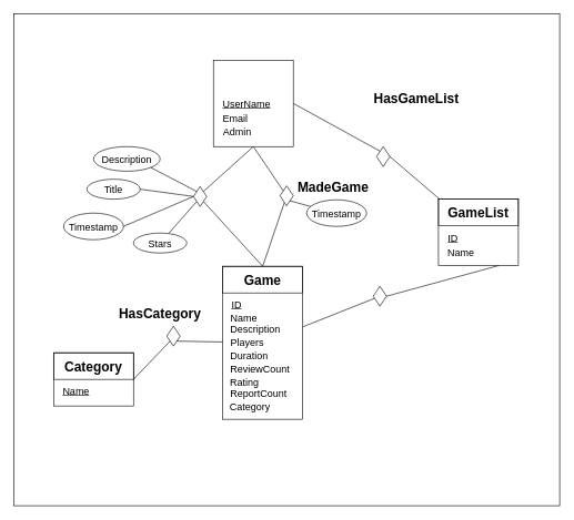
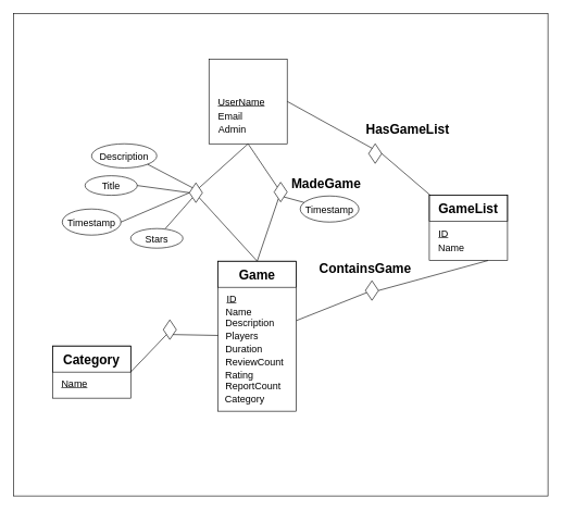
  <mxCell id="0" />
  <mxCell id="1" parent="0" />
  <mxCell id="2" value="" style="rounded=0;whiteSpace=wrap;html=1;strokeColor=#000000;fontSize=15;fontColor=#000000;fillColor=default;gradientColor=none;" vertex="1" parent="1"><mxGeometry x="20" y="20" width="820" height="740" as="geometry" /></mxCell>
  <mxCell id="3" style="edgeStyle=none;html=1;" edge="1" parent="1" source="7"><mxGeometry relative="1" as="geometry"><mxPoint x="380" y="180" as="targetPoint" /></mxGeometry></mxCell>
  <mxCell id="4" style="edgeStyle=none;html=1;exitX=0.5;exitY=1;exitDx=0;exitDy=0;strokeColor=default;fontSize=15;endArrow=none;endFill=0;" edge="1" parent="1" source="7" target="26"><mxGeometry relative="1" as="geometry" /></mxCell>
  <mxCell id="5" style="edgeStyle=none;html=1;exitX=1;exitY=0.5;exitDx=0;exitDy=0;entryX=1;entryY=0.5;entryDx=0;entryDy=0;strokeColor=default;fontSize=15;endArrow=none;endFill=0;" edge="1" parent="1" source="7" target="15"><mxGeometry relative="1" as="geometry" /></mxCell>
  <mxCell id="6" style="edgeStyle=none;html=1;exitX=0.5;exitY=1;exitDx=0;exitDy=0;entryX=1;entryY=0;entryDx=0;entryDy=0;strokeColor=default;fontSize=15;endArrow=none;endFill=0;" edge="1" parent="1" source="7" target="34"><mxGeometry relative="1" as="geometry" /></mxCell>
  <mxCell id="7" value="" style="whiteSpace=wrap;html=1;" vertex="1" parent="1"><mxGeometry x="320" y="90" width="120" height="130" as="geometry" /></mxCell>
  <mxCell id="8" value="UserName" style="text;html=1;strokeColor=none;fillColor=none;align=center;verticalAlign=middle;whiteSpace=wrap;rounded=0;fontSize=15;fontStyle=4" vertex="1" parent="1"><mxGeometry x="340" y="140" width="60" height="30" as="geometry" /></mxCell>
  <mxCell id="9" value="Email" style="text;html=1;strokeColor=none;fillColor=none;align=center;verticalAlign=middle;whiteSpace=wrap;rounded=0;fontSize=15;" vertex="1" parent="1"><mxGeometry x="323" y="162" width="60" height="30" as="geometry" /></mxCell>
  <mxCell id="10" value="Admin" style="text;html=1;strokeColor=none;fillColor=none;align=center;verticalAlign=middle;whiteSpace=wrap;rounded=0;fontSize=15;" vertex="1" parent="1"><mxGeometry x="326" y="182" width="60" height="30" as="geometry" /></mxCell>
  <mxCell id="11" style="edgeStyle=none;html=1;strokeColor=default;fontSize=15;endArrow=none;endFill=0;" edge="1" parent="1" source="46" target="22"><mxGeometry relative="1" as="geometry" /></mxCell>
  <mxCell id="12" style="edgeStyle=none;html=1;exitX=0.5;exitY=0;exitDx=0;exitDy=0;strokeColor=default;fontSize=15;endArrow=none;endFill=0;" edge="1" parent="1" source="47" target="26"><mxGeometry relative="1" as="geometry" /></mxCell>
  <mxCell id="13" style="edgeStyle=none;html=1;exitX=0.5;exitY=0;exitDx=0;exitDy=0;entryX=1;entryY=1;entryDx=0;entryDy=0;strokeColor=default;fontSize=15;endArrow=none;endFill=0;" edge="1" parent="1" source="47" target="34"><mxGeometry relative="1" as="geometry" /></mxCell>
  <mxCell id="14" style="edgeStyle=none;html=1;entryX=1;entryY=0.5;entryDx=0;entryDy=0;strokeColor=default;fontSize=15;endArrow=none;endFill=0;" edge="1" parent="1" source="18" target="15"><mxGeometry relative="1" as="geometry" /></mxCell>
  <mxCell id="15" value="" style="rhombus;whiteSpace=wrap;html=1;strokeColor=default;fontSize=15;" vertex="1" parent="1"><mxGeometry x="565" y="220" width="20" height="30" as="geometry" /></mxCell>
- <mxCell id="16" value="HasGameList" style="text;html=1;strokeColor=none;fillColor=none;align=center;verticalAlign=middle;whiteSpace=wrap;rounded=0;fontSize=20;fontStyle=1" vertex="1" parent="1"><mxGeometry x="565" y="127" width="120" height="40" as="geometry" /></mxCell>
+ <mxCell id="16" value="HasGameList" style="text;html=1;strokeColor=none;fillColor=none;align=center;verticalAlign=middle;whiteSpace=wrap;rounded=0;fontSize=20;fontStyle=1" vertex="1" parent="1"><mxGeometry x="565" y="177" width="120" height="40" as="geometry" /></mxCell>
  <mxCell id="17" value="" style="group" vertex="1" connectable="0" parent="1"><mxGeometry x="650" y="299" width="128" height="100" as="geometry" /></mxCell>
  <mxCell id="18" value="" style="whiteSpace=wrap;html=1;" vertex="1" parent="17"><mxGeometry x="8" width="120" height="100" as="geometry" /></mxCell>
  <mxCell id="19" value="GameList" style="text;html=1;strokeColor=default;fillColor=none;align=center;verticalAlign=middle;whiteSpace=wrap;rounded=0;fontSize=20;fontStyle=1" vertex="1" parent="17"><mxGeometry x="8" width="120" height="40" as="geometry" /></mxCell>
  <mxCell id="20" value="ID" style="text;html=1;strokeColor=none;fillColor=none;align=center;verticalAlign=middle;whiteSpace=wrap;rounded=0;fontSize=15;fontStyle=4" vertex="1" parent="17"><mxGeometry y="43" width="60" height="30" as="geometry" /></mxCell>
  <mxCell id="21" value="Name" style="text;html=1;strokeColor=none;fillColor=none;align=center;verticalAlign=middle;whiteSpace=wrap;rounded=0;fontSize=15;" vertex="1" parent="17"><mxGeometry x="12" y="65" width="60" height="30" as="geometry" /></mxCell>
  <mxCell id="22" value="" style="rhombus;whiteSpace=wrap;html=1;strokeColor=default;fontSize=15;" vertex="1" parent="1"><mxGeometry x="560" y="430" width="20" height="30" as="geometry" /></mxCell>
  <mxCell id="23" style="edgeStyle=none;html=1;exitX=0.75;exitY=1;exitDx=0;exitDy=0;entryX=1;entryY=0.5;entryDx=0;entryDy=0;strokeColor=default;fontSize=15;endArrow=none;endFill=0;" edge="1" parent="1" source="18" target="22"><mxGeometry relative="1" as="geometry" /></mxCell>
+ <mxCell id="24" value="ContainsGame" style="text;html=1;strokeColor=none;fillColor=none;align=center;verticalAlign=middle;whiteSpace=wrap;rounded=0;fontSize=20;fontStyle=1" vertex="1" parent="1"><mxGeometry x="500" y="390" width="120" height="40" as="geometry" /></mxCell>
  <mxCell id="25" value="" style="group" vertex="1" connectable="0" parent="1"><mxGeometry x="420" y="260" width="140" height="80" as="geometry" /></mxCell>
  <mxCell id="26" value="" style="rhombus;whiteSpace=wrap;html=1;strokeColor=default;fontSize=15;" vertex="1" parent="25"><mxGeometry y="19" width="20" height="30" as="geometry" /></mxCell>
  <mxCell id="27" value="MadeGame" style="text;html=1;strokeColor=none;fillColor=none;align=center;verticalAlign=middle;whiteSpace=wrap;rounded=0;fontSize=20;fontStyle=1" vertex="1" parent="25"><mxGeometry x="20" width="120" height="40" as="geometry" /></mxCell>
  <mxCell id="28" value="" style="ellipse;whiteSpace=wrap;html=1;strokeColor=default;fontSize=15;" vertex="1" parent="25"><mxGeometry x="40" y="40" width="90" height="40" as="geometry" /></mxCell>
  <mxCell id="29" style="edgeStyle=none;html=1;exitX=1;exitY=1;exitDx=0;exitDy=0;strokeColor=default;fontSize=15;endArrow=none;endFill=0;" edge="1" parent="25" source="26" target="28"><mxGeometry relative="1" as="geometry"><mxPoint x="60" y="60" as="targetPoint" /></mxGeometry></mxCell>
  <mxCell id="30" value="Timestamp" style="text;html=1;strokeColor=none;fillColor=none;align=center;verticalAlign=middle;whiteSpace=wrap;rounded=0;fontSize=15;" vertex="1" parent="25"><mxGeometry x="55" y="45" width="60" height="30" as="geometry" /></mxCell>
  <mxCell id="31" style="edgeStyle=none;html=1;exitX=0;exitY=1;exitDx=0;exitDy=0;strokeColor=default;fontSize=15;endArrow=none;endFill=0;" edge="1" parent="1" source="34" target="59"><mxGeometry relative="1" as="geometry" /></mxCell>
  <mxCell id="32" style="edgeStyle=none;html=1;exitX=0;exitY=0;exitDx=0;exitDy=0;entryX=1;entryY=1;entryDx=0;entryDy=0;strokeColor=default;fontSize=15;endArrow=none;endFill=0;" edge="1" parent="1" source="34" target="37"><mxGeometry relative="1" as="geometry" /></mxCell>
  <mxCell id="33" style="edgeStyle=none;html=1;exitX=0;exitY=0.5;exitDx=0;exitDy=0;entryX=1;entryY=0.5;entryDx=0;entryDy=0;strokeColor=default;fontSize=15;endArrow=none;endFill=0;" edge="1" parent="1" source="34" target="40"><mxGeometry relative="1" as="geometry" /></mxCell>
  <mxCell id="34" value="" style="rhombus;whiteSpace=wrap;html=1;strokeColor=default;fontSize=15;" vertex="1" parent="1"><mxGeometry x="290" y="280" width="20" height="30" as="geometry" /></mxCell>
  <mxCell id="35" style="edgeStyle=none;html=1;exitX=1;exitY=0.5;exitDx=0;exitDy=0;entryX=0;entryY=0.5;entryDx=0;entryDy=0;strokeColor=default;fontSize=15;endArrow=none;endFill=0;" edge="1" parent="1" source="43" target="34"><mxGeometry relative="1" as="geometry" /></mxCell>
  <mxCell id="36" value="" style="group" vertex="1" connectable="0" parent="1"><mxGeometry x="140" y="220" width="100" height="37" as="geometry" /></mxCell>
  <mxCell id="37" value="" style="ellipse;whiteSpace=wrap;html=1;strokeColor=default;fontSize=15;gradientColor=none;fillColor=none;" vertex="1" parent="36"><mxGeometry width="100" height="37" as="geometry" /></mxCell>
  <mxCell id="38" value="Description" style="text;html=1;strokeColor=none;fillColor=none;align=center;verticalAlign=middle;whiteSpace=wrap;rounded=0;fontSize=15;" vertex="1" parent="36"><mxGeometry x="20" y="3.5" width="60" height="30" as="geometry" /></mxCell>
  <mxCell id="39" value="" style="group" vertex="1" connectable="0" parent="1"><mxGeometry x="130" y="269" width="80" height="30" as="geometry" /></mxCell>
  <mxCell id="40" value="" style="ellipse;whiteSpace=wrap;html=1;strokeColor=default;fontSize=15;gradientColor=none;fillColor=none;" vertex="1" parent="39"><mxGeometry width="80" height="30" as="geometry" /></mxCell>
  <mxCell id="41" value="Title" style="text;html=1;strokeColor=none;fillColor=none;align=center;verticalAlign=middle;whiteSpace=wrap;rounded=0;fontSize=15;" vertex="1" parent="39"><mxGeometry x="10" width="60" height="30" as="geometry" /></mxCell>
  <mxCell id="42" value="" style="group" vertex="1" connectable="0" parent="1"><mxGeometry x="95" y="320" width="90" height="40" as="geometry" /></mxCell>
  <mxCell id="43" value="" style="ellipse;whiteSpace=wrap;html=1;strokeColor=default;fontSize=15;gradientColor=none;fillColor=none;" vertex="1" parent="42"><mxGeometry width="90" height="40" as="geometry" /></mxCell>
  <mxCell id="44" value="Timestamp" style="text;html=1;strokeColor=none;fillColor=none;align=center;verticalAlign=middle;whiteSpace=wrap;rounded=0;fontSize=15;" vertex="1" parent="42"><mxGeometry x="15" y="5" width="60" height="30" as="geometry" /></mxCell>
  <mxCell id="45" value="" style="group" vertex="1" connectable="0" parent="1"><mxGeometry x="331" y="400" width="123" height="230" as="geometry" /></mxCell>
  <mxCell id="46" value="" style="whiteSpace=wrap;html=1;" vertex="1" parent="45"><mxGeometry x="3" width="120" height="230" as="geometry" /></mxCell>
  <mxCell id="47" value="Game" style="text;html=1;strokeColor=default;fillColor=none;align=center;verticalAlign=middle;whiteSpace=wrap;rounded=0;fontSize=20;fontStyle=1" vertex="1" parent="45"><mxGeometry x="3" width="120" height="40" as="geometry" /></mxCell>
  <mxCell id="48" value="ID" style="text;html=1;strokeColor=none;fillColor=none;align=center;verticalAlign=middle;whiteSpace=wrap;rounded=0;fontSize=15;fontStyle=4" vertex="1" parent="45"><mxGeometry x="-6" y="42" width="60" height="30" as="geometry" /></mxCell>
  <mxCell id="49" value="Name" style="text;html=1;strokeColor=none;fillColor=none;align=center;verticalAlign=middle;whiteSpace=wrap;rounded=0;fontSize=15;" vertex="1" parent="45"><mxGeometry x="5" y="62" width="60" height="30" as="geometry" /></mxCell>
  <mxCell id="50" value="Description" style="text;html=1;strokeColor=none;fillColor=none;align=center;verticalAlign=middle;whiteSpace=wrap;rounded=0;fontSize=15;" vertex="1" parent="45"><mxGeometry x="22" y="80" width="60" height="30" as="geometry" /></mxCell>
  <mxCell id="51" value="Players" style="text;html=1;strokeColor=none;fillColor=none;align=center;verticalAlign=middle;whiteSpace=wrap;rounded=0;fontSize=15;" vertex="1" parent="45"><mxGeometry x="10" y="100" width="60" height="30" as="geometry" /></mxCell>
  <mxCell id="52" value="Duration" style="text;html=1;strokeColor=none;fillColor=none;align=center;verticalAlign=middle;whiteSpace=wrap;rounded=0;fontSize=15;" vertex="1" parent="45"><mxGeometry x="13" y="120" width="60" height="30" as="geometry" /></mxCell>
  <mxCell id="53" value="ReportCount" style="text;html=1;strokeColor=none;fillColor=none;align=center;verticalAlign=middle;whiteSpace=wrap;rounded=0;fontSize=15;" vertex="1" parent="45"><mxGeometry x="27" y="176" width="60" height="30" as="geometry" /></mxCell>
  <mxCell id="54" value="Category" style="text;html=1;strokeColor=none;fillColor=none;align=center;verticalAlign=middle;whiteSpace=wrap;rounded=0;fontSize=15;" vertex="1" parent="45"><mxGeometry x="14" y="196" width="60" height="30" as="geometry" /></mxCell>
  <mxCell id="55" value="ReviewCount" style="text;html=1;strokeColor=none;fillColor=none;align=center;verticalAlign=middle;whiteSpace=wrap;rounded=0;fontSize=15;" vertex="1" parent="45"><mxGeometry x="29" y="140" width="60" height="30" as="geometry" /></mxCell>
  <mxCell id="56" value="Rating" style="text;html=1;strokeColor=none;fillColor=none;align=center;verticalAlign=middle;whiteSpace=wrap;rounded=0;fontSize=15;" vertex="1" parent="45"><mxGeometry x="6" y="159" width="60" height="30" as="geometry" /></mxCell>
  <mxCell id="57" value="" style="group" vertex="1" connectable="0" parent="1"><mxGeometry x="200" y="350" width="80" height="30" as="geometry" /></mxCell>
  <mxCell id="58" value="" style="ellipse;whiteSpace=wrap;html=1;strokeColor=default;fontSize=15;gradientColor=none;fillColor=none;" vertex="1" parent="57"><mxGeometry width="80" height="30" as="geometry" /></mxCell>
  <mxCell id="59" value="Stars" style="text;html=1;strokeColor=none;fillColor=none;align=center;verticalAlign=middle;whiteSpace=wrap;rounded=0;fontSize=15;" vertex="1" parent="57"><mxGeometry x="10" width="60" height="30" as="geometry" /></mxCell>
  <mxCell id="60" value="" style="group" vertex="1" connectable="0" parent="1"><mxGeometry x="90" y="507" width="128" height="100" as="geometry" /></mxCell>
  <mxCell id="61" value="" style="whiteSpace=wrap;html=1;" vertex="1" parent="60"><mxGeometry x="-10" y="23" width="120" height="80" as="geometry" /></mxCell>
  <mxCell id="62" value="Category" style="text;html=1;strokeColor=default;fillColor=none;align=center;verticalAlign=middle;whiteSpace=wrap;rounded=0;fontSize=20;fontStyle=1" vertex="1" parent="60"><mxGeometry x="-10" y="23" width="120" height="40" as="geometry" /></mxCell>
  <mxCell id="63" value="Name" style="text;html=1;strokeColor=none;fillColor=none;align=center;verticalAlign=middle;whiteSpace=wrap;rounded=0;fontSize=15;fontStyle=4" vertex="1" parent="60"><mxGeometry x="-6" y="65" width="60" height="30" as="geometry" /></mxCell>
  <mxCell id="64" value="" style="rhombus;whiteSpace=wrap;html=1;strokeColor=default;fontSize=15;" vertex="1" parent="1"><mxGeometry x="250" y="490" width="20" height="30" as="geometry" /></mxCell>
  <mxCell id="65" style="edgeStyle=none;html=1;exitX=1;exitY=1;exitDx=0;exitDy=0;entryX=0;entryY=1;entryDx=0;entryDy=0;strokeColor=default;fontSize=15;fontColor=default;endArrow=none;endFill=0;" edge="1" parent="1" source="62" target="64"><mxGeometry relative="1" as="geometry" /></mxCell>
  <mxCell id="66" style="edgeStyle=none;html=1;entryX=1;entryY=1;entryDx=0;entryDy=0;strokeColor=default;fontSize=15;fontColor=default;endArrow=none;endFill=0;" edge="1" parent="1" source="46" target="64"><mxGeometry relative="1" as="geometry" /></mxCell>
- <mxCell id="67" value="HasCategory" style="text;html=1;strokeColor=none;fillColor=none;align=center;verticalAlign=middle;whiteSpace=wrap;rounded=0;fontSize=20;fontStyle=1" vertex="1" parent="1"><mxGeometry x="180" y="450" width="120" height="40" as="geometry" /></mxCell>
